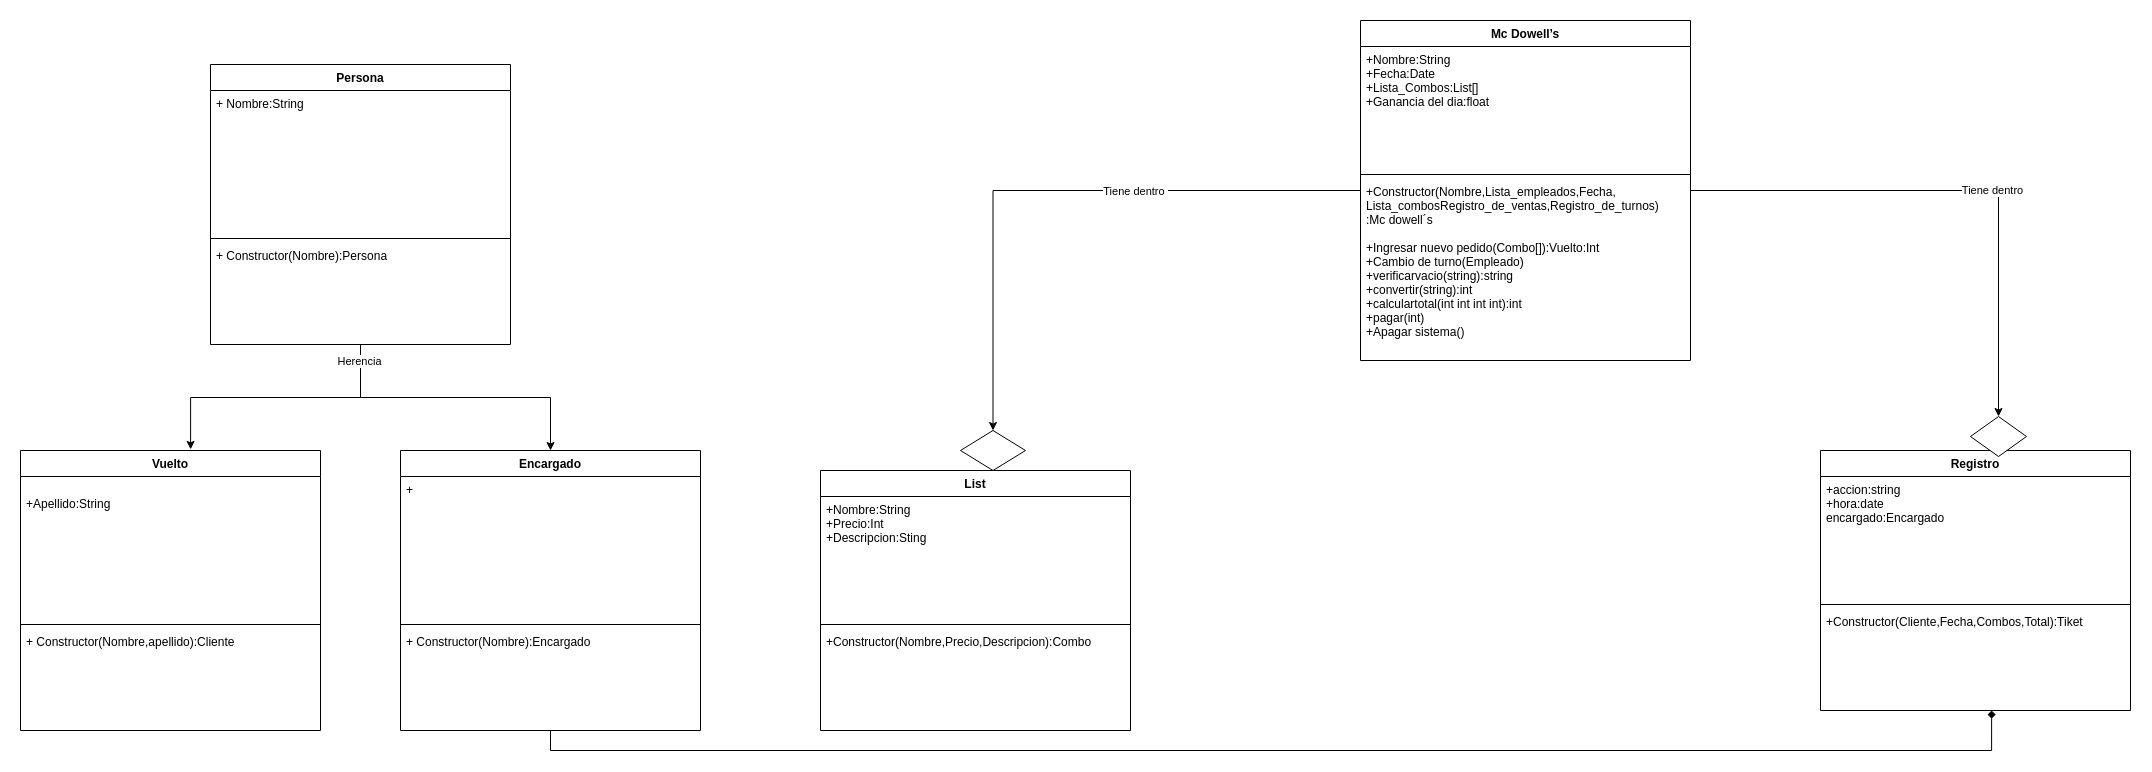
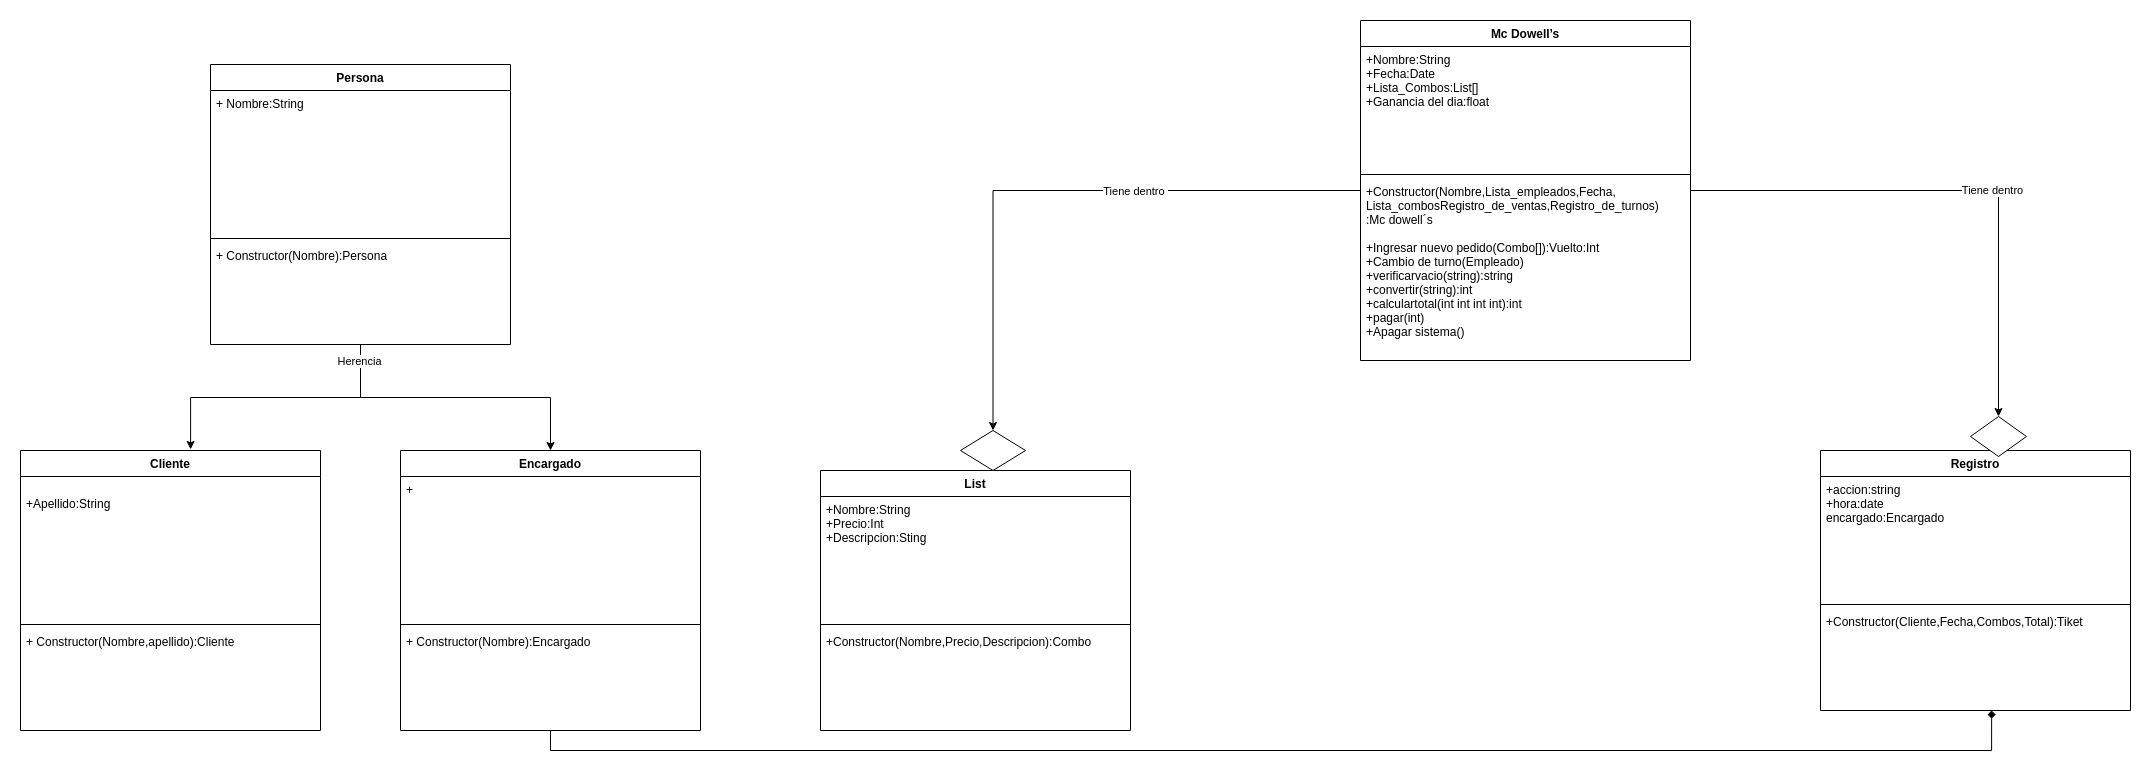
  <mxCell id="0" />
  <mxCell id="1" parent="0" />
  <mxCell id="2" style="edgeStyle=orthogonalEdgeStyle;rounded=0;orthogonalLoop=1;jettySize=auto;html=1;entryX=0.567;entryY=-0.004;entryDx=0;entryDy=0;entryPerimeter=0;" parent="1" source="5" target="9" edge="1"><mxGeometry relative="1" as="geometry" /></mxCell>
  <mxCell id="3" style="edgeStyle=orthogonalEdgeStyle;rounded=0;orthogonalLoop=1;jettySize=auto;html=1;entryX=0.5;entryY=0;entryDx=0;entryDy=0;" parent="1" source="5" target="14" edge="1"><mxGeometry relative="1" as="geometry" /></mxCell>
  <mxCell id="4" value="Herencia" style="edgeLabel;html=1;align=center;verticalAlign=middle;resizable=0;points=[];" parent="3" vertex="1" connectable="0"><mxGeometry x="-0.892" y="-2" relative="1" as="geometry"><mxPoint as="offset" /></mxGeometry></mxCell>
  <mxCell id="5" value="Persona" style="swimlane;fontStyle=1;align=center;verticalAlign=top;childLayout=stackLayout;horizontal=1;startSize=26;horizontalStack=0;resizeParent=1;resizeParentMax=0;resizeLast=0;collapsible=1;marginBottom=0;" parent="1" vertex="1"><mxGeometry x="210" y="64" width="300" height="280" as="geometry" /></mxCell>
  <mxCell id="6" value="+ Nombre:String&#10;" style="text;strokeColor=none;fillColor=none;align=left;verticalAlign=top;spacingLeft=4;spacingRight=4;overflow=hidden;rotatable=0;points=[[0,0.5],[1,0.5]];portConstraint=eastwest;" parent="5" vertex="1"><mxGeometry y="26" width="300" height="144" as="geometry" /></mxCell>
  <mxCell id="7" value="" style="line;strokeWidth=1;fillColor=none;align=left;verticalAlign=middle;spacingTop=-1;spacingLeft=3;spacingRight=3;rotatable=0;labelPosition=right;points=[];portConstraint=eastwest;" parent="5" vertex="1"><mxGeometry y="170" width="300" height="8" as="geometry" /></mxCell>
  <mxCell id="8" value="+ Constructor(Nombre):Persona" style="text;strokeColor=none;fillColor=none;align=left;verticalAlign=top;spacingLeft=4;spacingRight=4;overflow=hidden;rotatable=0;points=[[0,0.5],[1,0.5]];portConstraint=eastwest;" parent="5" vertex="1"><mxGeometry y="178" width="300" height="102" as="geometry" /></mxCell>
- <mxCell id="9" value="Vuelto" style="swimlane;fontStyle=1;align=center;verticalAlign=top;childLayout=stackLayout;horizontal=1;startSize=26;horizontalStack=0;resizeParent=1;resizeParentMax=0;resizeLast=0;collapsible=1;marginBottom=0;" parent="1" vertex="1"><mxGeometry x="20" y="450" width="300" height="280" as="geometry" /></mxCell>
+ <mxCell id="9" value="Cliente" style="swimlane;fontStyle=1;align=center;verticalAlign=top;childLayout=stackLayout;horizontal=1;startSize=26;horizontalStack=0;resizeParent=1;resizeParentMax=0;resizeLast=0;collapsible=1;marginBottom=0;" parent="1" vertex="1"><mxGeometry x="20" y="450" width="300" height="280" as="geometry" /></mxCell>
  <mxCell id="10" value="&#10;+Apellido:String" style="text;strokeColor=none;fillColor=none;align=left;verticalAlign=top;spacingLeft=4;spacingRight=4;overflow=hidden;rotatable=0;points=[[0,0.5],[1,0.5]];portConstraint=eastwest;" parent="9" vertex="1"><mxGeometry y="26" width="300" height="144" as="geometry" /></mxCell>
  <mxCell id="11" value="" style="line;strokeWidth=1;fillColor=none;align=left;verticalAlign=middle;spacingTop=-1;spacingLeft=3;spacingRight=3;rotatable=0;labelPosition=right;points=[];portConstraint=eastwest;" parent="9" vertex="1"><mxGeometry y="170" width="300" height="8" as="geometry" /></mxCell>
  <mxCell id="12" value="+ Constructor(Nombre,apellido):Cliente" style="text;strokeColor=none;fillColor=none;align=left;verticalAlign=top;spacingLeft=4;spacingRight=4;overflow=hidden;rotatable=0;points=[[0,0.5],[1,0.5]];portConstraint=eastwest;" parent="9" vertex="1"><mxGeometry y="178" width="300" height="102" as="geometry" /></mxCell>
  <mxCell id="13" style="edgeStyle=orthogonalEdgeStyle;rounded=0;orthogonalLoop=1;jettySize=auto;html=1;entryX=0.552;entryY=0.999;entryDx=0;entryDy=0;entryPerimeter=0;endArrow=diamond;" edge="1" parent="1" source="14" target="34"><mxGeometry relative="1" as="geometry"><Array as="points"><mxPoint x="550" y="750" /><mxPoint x="1991" y="750" /></Array></mxGeometry></mxCell>
  <mxCell id="14" value="Encargado" style="swimlane;fontStyle=1;align=center;verticalAlign=top;childLayout=stackLayout;horizontal=1;startSize=26;horizontalStack=0;resizeParent=1;resizeParentMax=0;resizeLast=0;collapsible=1;marginBottom=0;" parent="1" vertex="1"><mxGeometry x="400" y="450" width="300" height="280" as="geometry" /></mxCell>
  <mxCell id="15" value="+" style="text;strokeColor=none;fillColor=none;align=left;verticalAlign=top;spacingLeft=4;spacingRight=4;overflow=hidden;rotatable=0;points=[[0,0.5],[1,0.5]];portConstraint=eastwest;" parent="14" vertex="1"><mxGeometry y="26" width="300" height="144" as="geometry" /></mxCell>
  <mxCell id="16" value="" style="line;strokeWidth=1;fillColor=none;align=left;verticalAlign=middle;spacingTop=-1;spacingLeft=3;spacingRight=3;rotatable=0;labelPosition=right;points=[];portConstraint=eastwest;" parent="14" vertex="1"><mxGeometry y="170" width="300" height="8" as="geometry" /></mxCell>
  <mxCell id="17" value="+ Constructor(Nombre):Encargado" style="text;strokeColor=none;fillColor=none;align=left;verticalAlign=top;spacingLeft=4;spacingRight=4;overflow=hidden;rotatable=0;points=[[0,0.5],[1,0.5]];portConstraint=eastwest;" parent="14" vertex="1"><mxGeometry y="178" width="300" height="102" as="geometry" /></mxCell>
  <mxCell id="18" value="" style="edgeStyle=orthogonalEdgeStyle;rounded=0;orthogonalLoop=1;jettySize=auto;html=1;" parent="1" source="22" target="30" edge="1"><mxGeometry relative="1" as="geometry" /></mxCell>
  <mxCell id="19" value="Tiene dentro&amp;nbsp;" style="edgeLabel;html=1;align=center;verticalAlign=middle;resizable=0;points=[];" parent="18" vertex="1" connectable="0"><mxGeometry x="-0.257" relative="1" as="geometry"><mxPoint as="offset" /></mxGeometry></mxCell>
  <mxCell id="20" value="" style="edgeStyle=orthogonalEdgeStyle;rounded=0;orthogonalLoop=1;jettySize=auto;html=1;" parent="1" source="22" target="35" edge="1"><mxGeometry relative="1" as="geometry" /></mxCell>
  <mxCell id="21" value="Tiene dentro" style="edgeLabel;html=1;align=center;verticalAlign=middle;resizable=0;points=[];" parent="20" vertex="1" connectable="0"><mxGeometry x="0.129" y="1" relative="1" as="geometry"><mxPoint as="offset" /></mxGeometry></mxCell>
  <mxCell id="22" value="Mc Dowell’s" style="swimlane;fontStyle=1;align=center;verticalAlign=top;childLayout=stackLayout;horizontal=1;startSize=26;horizontalStack=0;resizeParent=1;resizeParentMax=0;resizeLast=0;collapsible=1;marginBottom=0;" parent="1" vertex="1"><mxGeometry x="1360" y="20" width="330" height="340" as="geometry" /></mxCell>
  <mxCell id="23" value="+Nombre:String&#10;+Fecha:Date&#10;+Lista_Combos:List[]&#10;+Ganancia del dia:float&#10;" style="text;strokeColor=none;fillColor=none;align=left;verticalAlign=top;spacingLeft=4;spacingRight=4;overflow=hidden;rotatable=0;points=[[0,0.5],[1,0.5]];portConstraint=eastwest;" parent="22" vertex="1"><mxGeometry y="26" width="330" height="124" as="geometry" /></mxCell>
  <mxCell id="24" value="" style="line;strokeWidth=1;fillColor=none;align=left;verticalAlign=middle;spacingTop=-1;spacingLeft=3;spacingRight=3;rotatable=0;labelPosition=right;points=[];portConstraint=eastwest;" parent="22" vertex="1"><mxGeometry y="150" width="330" height="8" as="geometry" /></mxCell>
  <mxCell id="25" value="+Constructor(Nombre,Lista_empleados,Fecha,&#10;Lista_combosRegistro_de_ventas,Registro_de_turnos)&#10;:Mc dowell´s&#10;&#10;+Ingresar nuevo pedido(Combo[]):Vuelto:Int&#10;+Cambio de turno(Empleado)&#10;+verificarvacio(string):string&#10;+convertir(string):int&#10;+calculartotal(int int int int):int&#10;+pagar(int)&#10;+Apagar sistema()" style="text;strokeColor=none;fillColor=none;align=left;verticalAlign=top;spacingLeft=4;spacingRight=4;overflow=hidden;rotatable=0;points=[[0,0.5],[1,0.5]];portConstraint=eastwest;" parent="22" vertex="1"><mxGeometry y="158" width="330" height="182" as="geometry" /></mxCell>
  <mxCell id="26" value="List" style="swimlane;fontStyle=1;align=center;verticalAlign=top;childLayout=stackLayout;horizontal=1;startSize=26;horizontalStack=0;resizeParent=1;resizeParentMax=0;resizeLast=0;collapsible=1;marginBottom=0;" parent="1" vertex="1"><mxGeometry x="820" y="470" width="310" height="260" as="geometry" /></mxCell>
  <mxCell id="27" value="+Nombre:String&#10;+Precio:Int&#10;+Descripcion:Sting" style="text;strokeColor=none;fillColor=none;align=left;verticalAlign=top;spacingLeft=4;spacingRight=4;overflow=hidden;rotatable=0;points=[[0,0.5],[1,0.5]];portConstraint=eastwest;" parent="26" vertex="1"><mxGeometry y="26" width="310" height="124" as="geometry" /></mxCell>
  <mxCell id="28" value="" style="line;strokeWidth=1;fillColor=none;align=left;verticalAlign=middle;spacingTop=-1;spacingLeft=3;spacingRight=3;rotatable=0;labelPosition=right;points=[];portConstraint=eastwest;" parent="26" vertex="1"><mxGeometry y="150" width="310" height="8" as="geometry" /></mxCell>
  <mxCell id="29" value="+Constructor(Nombre,Precio,Descripcion):Combo" style="text;strokeColor=none;fillColor=none;align=left;verticalAlign=top;spacingLeft=4;spacingRight=4;overflow=hidden;rotatable=0;points=[[0,0.5],[1,0.5]];portConstraint=eastwest;" parent="26" vertex="1"><mxGeometry y="158" width="310" height="102" as="geometry" /></mxCell>
  <mxCell id="30" value="" style="rhombus;whiteSpace=wrap;html=1;fontStyle=1;verticalAlign=top;startSize=26;" parent="1" vertex="1"><mxGeometry x="960" y="430" width="65" height="40" as="geometry" /></mxCell>
  <mxCell id="31" value="Registro" style="swimlane;fontStyle=1;align=center;verticalAlign=top;childLayout=stackLayout;horizontal=1;startSize=26;horizontalStack=0;resizeParent=1;resizeParentMax=0;resizeLast=0;collapsible=1;marginBottom=0;" parent="1" vertex="1"><mxGeometry x="1820" y="450" width="310" height="260" as="geometry" /></mxCell>
  <mxCell id="32" value="+accion:string&#10;+hora:date&#10;encargado:Encargado" style="text;strokeColor=none;fillColor=none;align=left;verticalAlign=top;spacingLeft=4;spacingRight=4;overflow=hidden;rotatable=0;points=[[0,0.5],[1,0.5]];portConstraint=eastwest;" parent="31" vertex="1"><mxGeometry y="26" width="310" height="124" as="geometry" /></mxCell>
  <mxCell id="33" value="" style="line;strokeWidth=1;fillColor=none;align=left;verticalAlign=middle;spacingTop=-1;spacingLeft=3;spacingRight=3;rotatable=0;labelPosition=right;points=[];portConstraint=eastwest;" parent="31" vertex="1"><mxGeometry y="150" width="310" height="8" as="geometry" /></mxCell>
  <mxCell id="34" value="+Constructor(Cliente,Fecha,Combos,Total):Tiket" style="text;strokeColor=none;fillColor=none;align=left;verticalAlign=top;spacingLeft=4;spacingRight=4;overflow=hidden;rotatable=0;points=[[0,0.5],[1,0.5]];portConstraint=eastwest;" parent="31" vertex="1"><mxGeometry y="158" width="310" height="102" as="geometry" /></mxCell>
  <mxCell id="35" value="" style="rhombus;whiteSpace=wrap;html=1;fontStyle=1;verticalAlign=top;startSize=26;" parent="1" vertex="1"><mxGeometry x="1970" y="416" width="56" height="40" as="geometry" /></mxCell>
